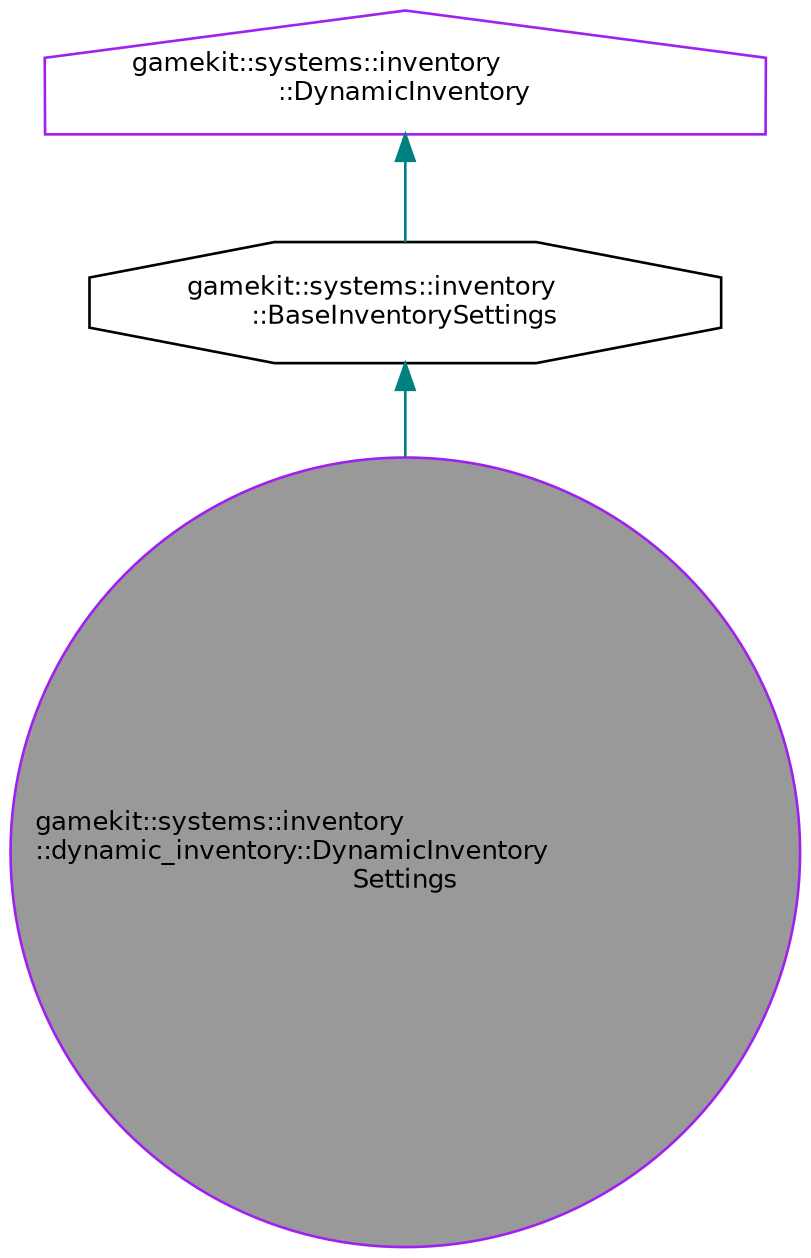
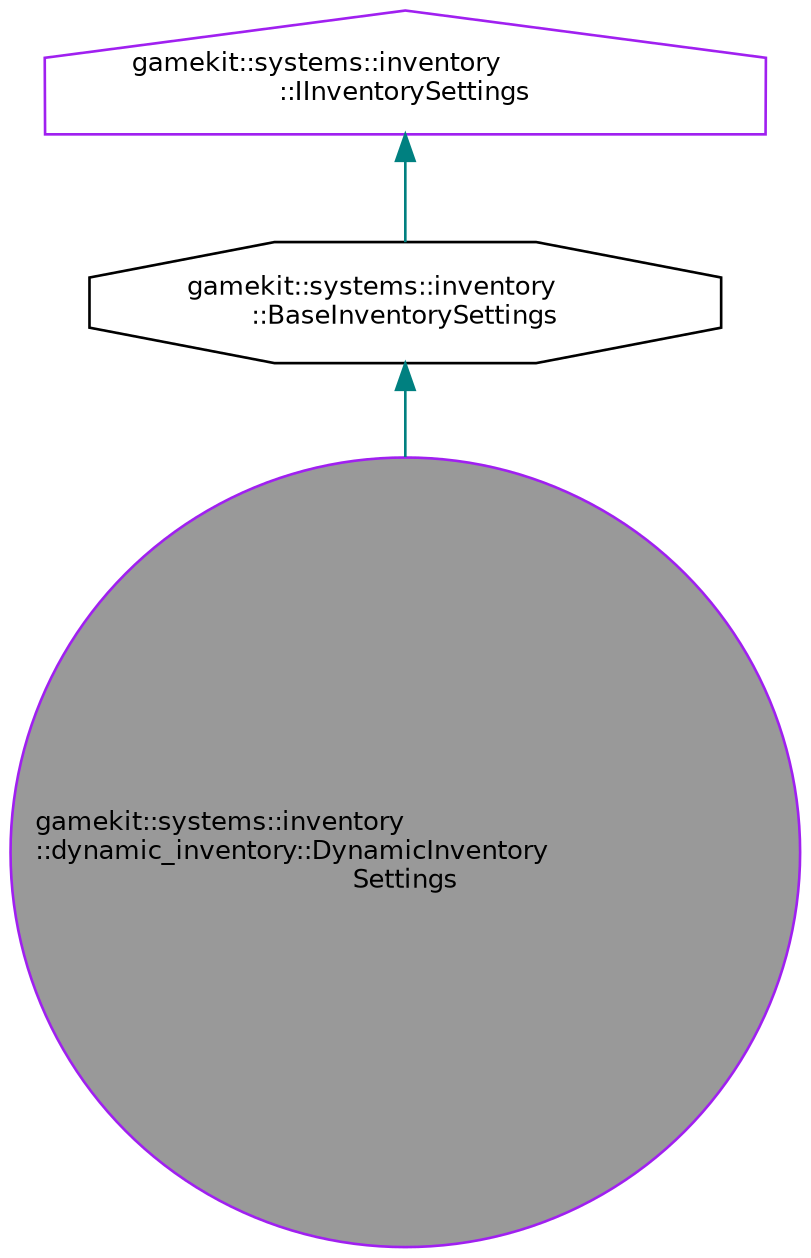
  digraph {
    node [color=purple fillcolor=white fontname=Helvetica fontsize=10 style=filled]
    edge [color=teal dir=back fontname=Helvetica fontsize=10 labelfontname=Helvetica labelfontsize=10 style=solid]
    n1 [fillcolor=grey60 fontcolor=black height=0.2 label="gamekit::systems::inventory\l::dynamic_inventory::DynamicInventory\lSettings" shape=circle width=0.4]
    n2 [color=black height=0.2 label="gamekit::systems::inventory\l::BaseInventorySettings" shape=octagon width=0.4]
-   n3 [height=0.2 label="gamekit::systems::inventory\l::DynamicInventory" shape=house width=0.4]
+   n3 [height=0.2 label="gamekit::systems::inventory\l::IInventorySettings" shape=house width=0.4]
    n2 -> n1
    n3 -> n2
  }
